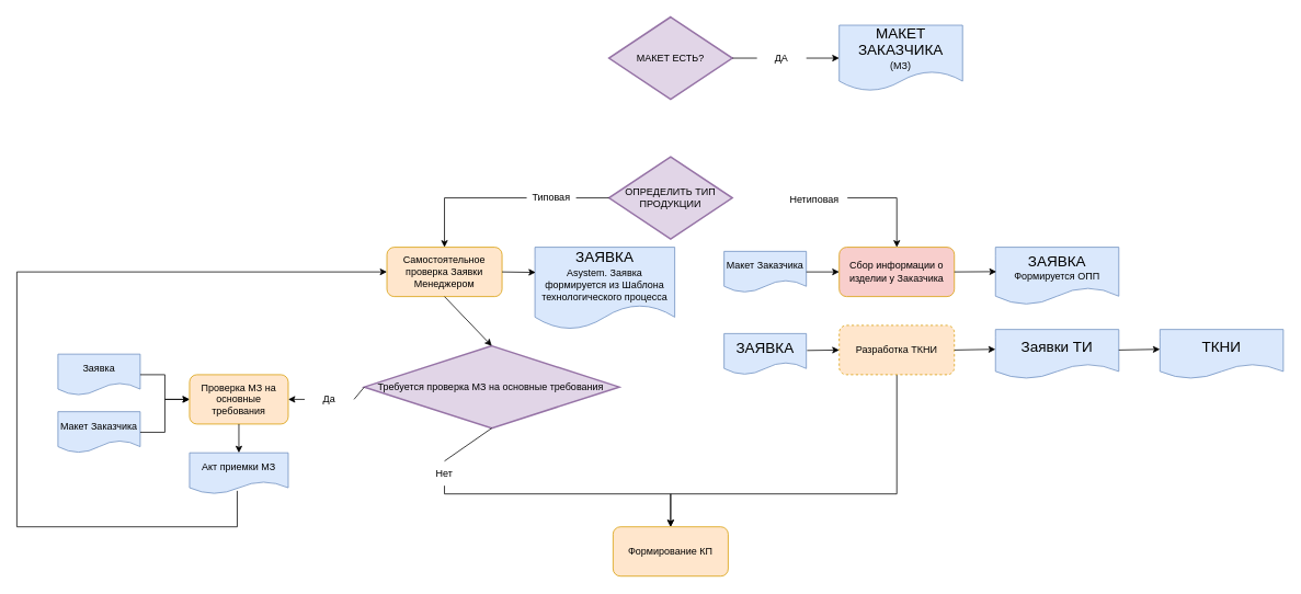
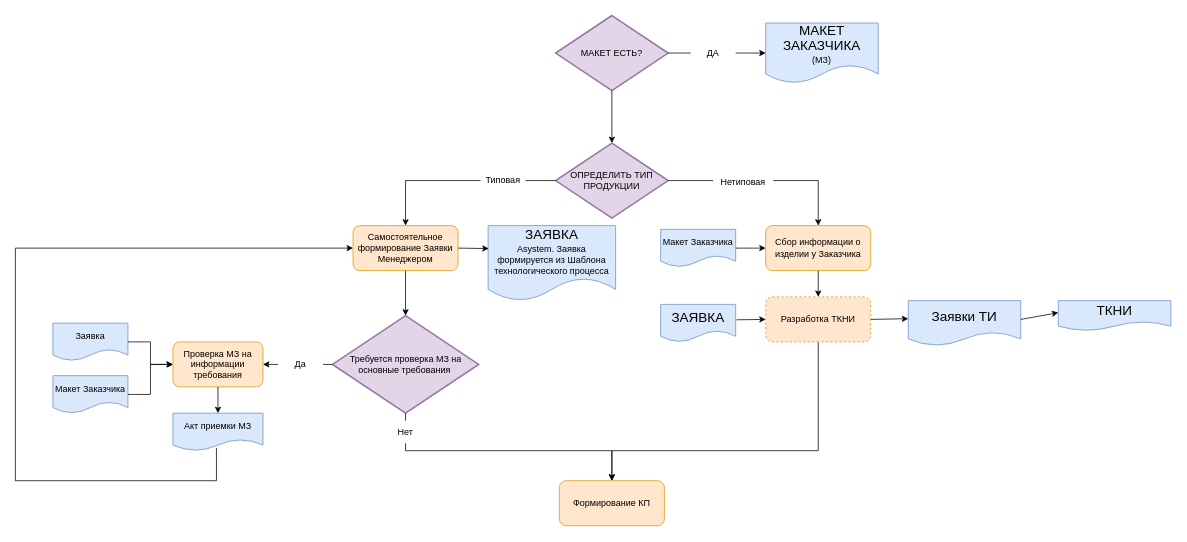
  <mxCell id="0" />
  <mxCell id="1" parent="0" />
  <mxCell id="2" value="МАКЕТ ЕСТЬ?" style="strokeWidth=2;html=1;shape=mxgraph.flowchart.decision;whiteSpace=wrap;fillColor=#e1d5e7;strokeColor=#9673a6;" parent="1" vertex="1"><mxGeometry x="740" y="20" width="150" height="100" as="geometry" /></mxCell>
  <mxCell id="3" value="" style="endArrow=classic;html=1;rounded=0;exitX=1;exitY=0.5;exitDx=0;exitDy=0;exitPerimeter=0;entryX=0;entryY=0.5;entryDx=0;entryDy=0;startArrow=none;" parent="1" source="5" target="4" edge="1"><mxGeometry width="50" height="50" relative="1" as="geometry"><mxPoint x="840" y="360" as="sourcePoint" /><mxPoint x="940" y="70" as="targetPoint" /></mxGeometry></mxCell>
  <mxCell id="4" value="&lt;font style=&quot;font-size: 18px;&quot;&gt;МАКЕТ ЗАКАЗЧИКА&lt;/font&gt; &lt;br&gt;(МЗ)" style="shape=document;whiteSpace=wrap;html=1;boundedLbl=1;fillColor=#dae8fc;strokeColor=#6c8ebf;" parent="1" vertex="1"><mxGeometry x="1020" y="30" width="150" height="80" as="geometry" /></mxCell>
  <mxCell id="5" value="ДА" style="text;html=1;strokeColor=none;fillColor=none;align=center;verticalAlign=middle;whiteSpace=wrap;rounded=0;" parent="1" vertex="1"><mxGeometry x="920" y="55" width="60" height="30" as="geometry" /></mxCell>
  <mxCell id="6" value="" style="endArrow=none;html=1;rounded=0;exitX=1;exitY=0.5;exitDx=0;exitDy=0;exitPerimeter=0;entryX=0;entryY=0.5;entryDx=0;entryDy=0;" parent="1" source="2" target="5" edge="1"><mxGeometry width="50" height="50" relative="1" as="geometry"><mxPoint x="890" y="70" as="sourcePoint" /><mxPoint x="1020" y="70" as="targetPoint" /></mxGeometry></mxCell>
  <mxCell id="7" value="ОПРЕДЕЛИТЬ ТИП ПРОДУКЦИИ" style="strokeWidth=2;html=1;shape=mxgraph.flowchart.decision;whiteSpace=wrap;fillColor=#e1d5e7;strokeColor=#9673a6;" parent="1" vertex="1"><mxGeometry x="740" y="190" width="150" height="100" as="geometry" /></mxCell>
- <mxCell id="9" value="Самостоятельное проверка Заявки Менеджером" style="rounded=1;whiteSpace=wrap;html=1;fillColor=#ffe6cc;strokeColor=#d79b00;" vertex="1" parent="1"><mxGeometry x="470" y="300" width="140" height="60" as="geometry" /></mxCell>
+ <mxCell id="8" value="" style="endArrow=classic;html=1;rounded=0;exitX=0.5;exitY=1;exitDx=0;exitDy=0;exitPerimeter=0;entryX=0.5;entryY=0;entryDx=0;entryDy=0;entryPerimeter=0;" parent="1" source="2" target="7" edge="1"><mxGeometry width="50" height="50" relative="1" as="geometry"><mxPoint x="840" y="350" as="sourcePoint" /><mxPoint x="890" y="300" as="targetPoint" /></mxGeometry></mxCell>
+ <mxCell id="9" value="Самостоятельное формирование Заявки Менеджером" style="rounded=1;whiteSpace=wrap;html=1;fillColor=#ffe6cc;strokeColor=#d79b00;" vertex="1" parent="1"><mxGeometry x="470" y="300" width="140" height="60" as="geometry" /></mxCell>
  <mxCell id="10" value="" style="endArrow=classic;html=1;rounded=0;exitX=0;exitY=0.5;exitDx=0;exitDy=0;exitPerimeter=0;entryX=0.5;entryY=0;entryDx=0;entryDy=0;startArrow=none;" edge="1" parent="1" source="11" target="9"><mxGeometry width="50" height="50" relative="1" as="geometry"><mxPoint x="660" y="350" as="sourcePoint" /><mxPoint x="710" y="300" as="targetPoint" /><Array as="points"><mxPoint x="540" y="240" /></Array></mxGeometry></mxCell>
  <mxCell id="11" value="Типовая" style="text;html=1;strokeColor=none;fillColor=none;align=center;verticalAlign=middle;whiteSpace=wrap;rounded=0;" vertex="1" parent="1"><mxGeometry x="640" y="225" width="60" height="30" as="geometry" /></mxCell>
  <mxCell id="12" value="" style="endArrow=none;html=1;rounded=0;exitX=0;exitY=0.5;exitDx=0;exitDy=0;exitPerimeter=0;entryX=1;entryY=0.5;entryDx=0;entryDy=0;" edge="1" parent="1" source="7" target="11"><mxGeometry width="50" height="50" relative="1" as="geometry"><mxPoint x="740" y="240" as="sourcePoint" /><mxPoint x="600" y="240" as="targetPoint" /></mxGeometry></mxCell>
  <mxCell id="13" value="&lt;font style=&quot;font-size: 18px;&quot;&gt;ЗАЯВКА&lt;/font&gt;&lt;br&gt;Asystem. Заявка формируется из Шаблона технологического процесса" style="shape=document;whiteSpace=wrap;html=1;boundedLbl=1;fillColor=#dae8fc;strokeColor=#6c8ebf;" vertex="1" parent="1"><mxGeometry x="650" y="300" width="170" height="100" as="geometry" /></mxCell>
  <mxCell id="14" value="" style="endArrow=classic;html=1;rounded=0;exitX=1;exitY=0.5;exitDx=0;exitDy=0;entryX=0.005;entryY=0.306;entryDx=0;entryDy=0;entryPerimeter=0;" edge="1" parent="1" source="9" target="13"><mxGeometry width="50" height="50" relative="1" as="geometry"><mxPoint x="660" y="330" as="sourcePoint" /><mxPoint x="580" y="430" as="targetPoint" /></mxGeometry></mxCell>
- <mxCell id="15" value="Требуется проверка МЗ на основные требования&amp;nbsp;" style="strokeWidth=2;html=1;shape=mxgraph.flowchart.decision;whiteSpace=wrap;fillColor=#e1d5e7;strokeColor=#9673a6;" vertex="1" parent="1"><mxGeometry x="442.5" y="420" width="310" height="100" as="geometry" /></mxCell>
+ <mxCell id="15" value="Требуется проверка МЗ на основные требования&amp;nbsp;" style="strokeWidth=2;html=1;shape=mxgraph.flowchart.decision;whiteSpace=wrap;fillColor=#e1d5e7;strokeColor=#9673a6;" vertex="1" parent="1"><mxGeometry x="442.5" y="420" width="195" height="130" as="geometry" /></mxCell>
  <mxCell id="16" value="" style="endArrow=classic;html=1;rounded=0;entryX=0.5;entryY=0;entryDx=0;entryDy=0;entryPerimeter=0;exitX=0.5;exitY=1;exitDx=0;exitDy=0;" edge="1" parent="1" source="9" target="15"><mxGeometry width="50" height="50" relative="1" as="geometry"><mxPoint x="370" y="380" as="sourcePoint" /><mxPoint x="450" y="450" as="targetPoint" /></mxGeometry></mxCell>
- <mxCell id="17" value="Проверка МЗ на основные требования" style="rounded=1;whiteSpace=wrap;html=1;fillColor=#ffe6cc;strokeColor=#d79b00;" vertex="1" parent="1"><mxGeometry x="230" y="455" width="120" height="60" as="geometry" /></mxCell>
+ <mxCell id="17" value="Проверка МЗ на информации требования" style="rounded=1;whiteSpace=wrap;html=1;fillColor=#ffe6cc;strokeColor=#d79b00;" vertex="1" parent="1"><mxGeometry x="230" y="455" width="120" height="60" as="geometry" /></mxCell>
  <mxCell id="18" value="" style="endArrow=classic;html=1;rounded=0;exitX=0;exitY=0.5;exitDx=0;exitDy=0;exitPerimeter=0;entryX=1;entryY=0.5;entryDx=0;entryDy=0;startArrow=none;" edge="1" parent="1" source="26" target="17"><mxGeometry width="50" height="50" relative="1" as="geometry"><mxPoint x="400" y="490" as="sourcePoint" /><mxPoint x="450" y="440" as="targetPoint" /></mxGeometry></mxCell>
  <mxCell id="19" value="Акт приемки МЗ" style="shape=document;whiteSpace=wrap;html=1;boundedLbl=1;fillColor=#dae8fc;strokeColor=#6c8ebf;" vertex="1" parent="1"><mxGeometry x="230" y="550" width="120" height="50" as="geometry" /></mxCell>
  <mxCell id="20" value="" style="endArrow=classic;html=1;rounded=0;exitX=0.5;exitY=1;exitDx=0;exitDy=0;entryX=0.5;entryY=0;entryDx=0;entryDy=0;" edge="1" parent="1" source="17" target="19"><mxGeometry width="50" height="50" relative="1" as="geometry"><mxPoint x="400" y="490" as="sourcePoint" /><mxPoint x="450" y="440" as="targetPoint" /></mxGeometry></mxCell>
  <mxCell id="21" value="" style="endArrow=classic;html=1;rounded=0;entryX=0;entryY=0.5;entryDx=0;entryDy=0;exitX=0.483;exitY=0.924;exitDx=0;exitDy=0;exitPerimeter=0;" edge="1" parent="1" source="19" target="9"><mxGeometry width="50" height="50" relative="1" as="geometry"><mxPoint x="290" y="450" as="sourcePoint" /><mxPoint x="450" y="440" as="targetPoint" /><Array as="points"><mxPoint x="288" y="640" /><mxPoint x="20" y="640" /><mxPoint x="20" y="330" /></Array></mxGeometry></mxCell>
  <mxCell id="22" value="Заявка" style="shape=document;whiteSpace=wrap;html=1;boundedLbl=1;fillColor=#dae8fc;strokeColor=#6c8ebf;" vertex="1" parent="1"><mxGeometry x="70" y="430" width="100" height="50" as="geometry" /></mxCell>
  <mxCell id="23" value="Макет Заказчика" style="shape=document;whiteSpace=wrap;html=1;boundedLbl=1;fillColor=#dae8fc;strokeColor=#6c8ebf;" vertex="1" parent="1"><mxGeometry x="70" y="500" width="100" height="50" as="geometry" /></mxCell>
  <mxCell id="24" value="" style="endArrow=classic;html=1;rounded=0;exitX=1;exitY=0.5;exitDx=0;exitDy=0;entryX=0;entryY=0.5;entryDx=0;entryDy=0;" edge="1" parent="1" source="23" target="17"><mxGeometry width="50" height="50" relative="1" as="geometry"><mxPoint x="400" y="460" as="sourcePoint" /><mxPoint x="450" y="410" as="targetPoint" /><Array as="points"><mxPoint x="200" y="525" /><mxPoint x="200" y="485" /></Array></mxGeometry></mxCell>
  <mxCell id="25" value="" style="endArrow=classic;html=1;rounded=0;exitX=1;exitY=0.5;exitDx=0;exitDy=0;entryX=0;entryY=0.5;entryDx=0;entryDy=0;" edge="1" parent="1" source="22" target="17"><mxGeometry width="50" height="50" relative="1" as="geometry"><mxPoint x="400" y="460" as="sourcePoint" /><mxPoint x="450" y="410" as="targetPoint" /><Array as="points"><mxPoint x="200" y="455" /><mxPoint x="200" y="485" /></Array></mxGeometry></mxCell>
  <mxCell id="26" value="Да" style="text;html=1;strokeColor=none;fillColor=none;align=center;verticalAlign=middle;whiteSpace=wrap;rounded=0;" vertex="1" parent="1"><mxGeometry x="370" y="470" width="60" height="30" as="geometry" /></mxCell>
  <mxCell id="27" value="" style="endArrow=none;html=1;rounded=0;exitX=0;exitY=0.5;exitDx=0;exitDy=0;exitPerimeter=0;entryX=1;entryY=0.5;entryDx=0;entryDy=0;" edge="1" parent="1" source="15" target="26"><mxGeometry width="50" height="50" relative="1" as="geometry"><mxPoint x="442.5" y="485" as="sourcePoint" /><mxPoint x="350" y="485" as="targetPoint" /></mxGeometry></mxCell>
- <mxCell id="28" value="Сбор информации о изделии у Заказчика" style="rounded=1;whiteSpace=wrap;html=1;fillColor=#f8cecc;strokeColor=#d79b00;" vertex="1" parent="1"><mxGeometry x="1020" y="300" width="140" height="60" as="geometry" /></mxCell>
- <mxCell id="29" value="&lt;font style=&quot;font-size: 18px;&quot;&gt;ЗАЯВКА&lt;/font&gt;&lt;br&gt;Формируется ОПП" style="shape=document;whiteSpace=wrap;html=1;boundedLbl=1;fillColor=#dae8fc;strokeColor=#6c8ebf;" vertex="1" parent="1"><mxGeometry x="1210" y="300" width="150" height="70" as="geometry" /></mxCell>
+ <mxCell id="28" value="Сбор информации о изделии у Заказчика" style="rounded=1;whiteSpace=wrap;html=1;fillColor=#ffe6cc;strokeColor=#d79b00;" vertex="1" parent="1"><mxGeometry x="1020" y="300" width="140" height="60" as="geometry" /></mxCell>
  <mxCell id="30" style="edgeStyle=orthogonalEdgeStyle;rounded=0;orthogonalLoop=1;jettySize=auto;html=1;exitX=0.5;exitY=1;exitDx=0;exitDy=0;entryX=0.5;entryY=0;entryDx=0;entryDy=0;fontSize=18;" edge="1" parent="1" source="31" target="39"><mxGeometry relative="1" as="geometry"><Array as="points"><mxPoint x="1090" y="600" /><mxPoint x="815" y="600" /></Array></mxGeometry></mxCell>
  <mxCell id="31" value="Разработка ТКНИ" style="rounded=1;whiteSpace=wrap;html=1;fillColor=#ffe6cc;strokeColor=#d79b00;dashed=1;" vertex="1" parent="1"><mxGeometry x="1020" y="395" width="140" height="60" as="geometry" /></mxCell>
  <mxCell id="32" value="&lt;font style=&quot;font-size: 18px;&quot;&gt;Заявки ТИ&lt;/font&gt;" style="shape=document;whiteSpace=wrap;html=1;boundedLbl=1;fillColor=#dae8fc;strokeColor=#6c8ebf;" vertex="1" parent="1"><mxGeometry x="1210" y="400" width="150" height="60" as="geometry" /></mxCell>
  <mxCell id="33" value="" style="endArrow=classic;html=1;rounded=0;fontSize=18;exitX=1;exitY=0.5;exitDx=0;exitDy=0;entryX=0;entryY=0.401;entryDx=0;entryDy=0;entryPerimeter=0;" edge="1" parent="1" source="31" target="32"><mxGeometry width="50" height="50" relative="1" as="geometry"><mxPoint x="1210" y="500" as="sourcePoint" /><mxPoint x="1260" y="450" as="targetPoint" /></mxGeometry></mxCell>
  <mxCell id="34" value="" style="endArrow=classic;html=1;rounded=0;fontSize=18;exitX=1;exitY=0.5;exitDx=0;exitDy=0;exitPerimeter=0;entryX=0.5;entryY=0;entryDx=0;entryDy=0;startArrow=none;" edge="1" parent="1" source="45" target="28"><mxGeometry width="50" height="50" relative="1" as="geometry"><mxPoint x="1020" y="390" as="sourcePoint" /><mxPoint x="1070" y="340" as="targetPoint" /><Array as="points"><mxPoint x="1090" y="240" /></Array></mxGeometry></mxCell>
- <mxCell id="35" value="" style="endArrow=classic;html=1;rounded=0;fontSize=18;exitX=1;exitY=0.5;exitDx=0;exitDy=0;entryX=0.007;entryY=0.424;entryDx=0;entryDy=0;entryPerimeter=0;" edge="1" parent="1" source="28" target="29"><mxGeometry width="50" height="50" relative="1" as="geometry"><mxPoint x="1020" y="390" as="sourcePoint" /><mxPoint x="1070" y="340" as="targetPoint" /></mxGeometry></mxCell>
- <mxCell id="37" value="&lt;font style=&quot;font-size: 18px;&quot;&gt;ТКНИ&lt;/font&gt;" style="shape=document;whiteSpace=wrap;html=1;boundedLbl=1;fillColor=#dae8fc;strokeColor=#6c8ebf;" vertex="1" parent="1"><mxGeometry x="1410" y="400" width="150" height="60" as="geometry" /></mxCell>
+ <mxCell id="36" value="" style="endArrow=classic;html=1;rounded=0;fontSize=18;exitX=0.5;exitY=1;exitDx=0;exitDy=0;entryX=0.5;entryY=0;entryDx=0;entryDy=0;" edge="1" parent="1" source="28" target="31"><mxGeometry width="50" height="50" relative="1" as="geometry"><mxPoint x="1090" y="380" as="sourcePoint" /><mxPoint x="1140" y="330" as="targetPoint" /></mxGeometry></mxCell>
+ <mxCell id="37" value="&lt;font style=&quot;font-size: 18px;&quot;&gt;ТКНИ&lt;/font&gt;" style="shape=document;whiteSpace=wrap;html=1;boundedLbl=1;fillColor=#dae8fc;strokeColor=#6c8ebf;" vertex="1" parent="1"><mxGeometry x="1410" y="400" width="150" height="40" as="geometry" /></mxCell>
  <mxCell id="38" value="" style="endArrow=classic;html=1;rounded=0;fontSize=18;exitX=1;exitY=0.5;exitDx=0;exitDy=0;entryX=0;entryY=0.401;entryDx=0;entryDy=0;entryPerimeter=0;" edge="1" target="37" parent="1"><mxGeometry width="50" height="50" relative="1" as="geometry"><mxPoint x="1360" y="425" as="sourcePoint" /><mxPoint x="1460" y="450" as="targetPoint" /></mxGeometry></mxCell>
  <mxCell id="39" value="Формирование КП" style="rounded=1;whiteSpace=wrap;html=1;fillColor=#ffe6cc;strokeColor=#d79b00;" vertex="1" parent="1"><mxGeometry x="745" y="640" width="140" height="60" as="geometry" /></mxCell>
  <mxCell id="40" value="" style="endArrow=classic;html=1;rounded=0;fontSize=18;exitX=0.5;exitY=1;exitDx=0;exitDy=0;exitPerimeter=0;entryX=0.5;entryY=0;entryDx=0;entryDy=0;startArrow=none;" edge="1" parent="1" source="47" target="39"><mxGeometry width="50" height="50" relative="1" as="geometry"><mxPoint x="810" y="470" as="sourcePoint" /><mxPoint x="860" y="420" as="targetPoint" /><Array as="points"><mxPoint x="540" y="600" /><mxPoint x="815" y="600" /></Array></mxGeometry></mxCell>
  <mxCell id="41" value="Макет Заказчика" style="shape=document;whiteSpace=wrap;html=1;boundedLbl=1;fillColor=#dae8fc;strokeColor=#6c8ebf;" vertex="1" parent="1"><mxGeometry x="880" y="305" width="100" height="50" as="geometry" /></mxCell>
  <mxCell id="42" value="" style="endArrow=classic;html=1;rounded=0;fontSize=18;entryX=0;entryY=0.5;entryDx=0;entryDy=0;exitX=1;exitY=0.5;exitDx=0;exitDy=0;" edge="1" parent="1" source="41" target="28"><mxGeometry width="50" height="50" relative="1" as="geometry"><mxPoint x="960" y="380" as="sourcePoint" /><mxPoint x="1010" y="330" as="targetPoint" /></mxGeometry></mxCell>
  <mxCell id="43" value="&lt;font style=&quot;font-size: 18px;&quot;&gt;ЗАЯВКА&lt;/font&gt;" style="shape=document;whiteSpace=wrap;html=1;boundedLbl=1;fillColor=#dae8fc;strokeColor=#6c8ebf;" vertex="1" parent="1"><mxGeometry x="880" y="405" width="100" height="50" as="geometry" /></mxCell>
  <mxCell id="44" value="" style="endArrow=classic;html=1;rounded=0;fontSize=18;entryX=0;entryY=0.5;entryDx=0;entryDy=0;exitX=1.01;exitY=0.411;exitDx=0;exitDy=0;exitPerimeter=0;" edge="1" parent="1" source="43" target="31"><mxGeometry width="50" height="50" relative="1" as="geometry"><mxPoint x="1000" y="450" as="sourcePoint" /><mxPoint x="1020" y="480" as="targetPoint" /></mxGeometry></mxCell>
  <mxCell id="45" value="&lt;font style=&quot;font-size: 12px;&quot;&gt;Нетиповая&lt;/font&gt;" style="text;html=1;strokeColor=none;fillColor=none;align=center;verticalAlign=middle;whiteSpace=wrap;rounded=0;fontSize=18;" vertex="1" parent="1"><mxGeometry x="950" y="225" width="80" height="30" as="geometry" /></mxCell>
+ <mxCell id="46" value="" style="endArrow=none;html=1;rounded=0;fontSize=18;exitX=1;exitY=0.5;exitDx=0;exitDy=0;exitPerimeter=0;entryX=0;entryY=0.5;entryDx=0;entryDy=0;" edge="1" parent="1" source="7" target="45"><mxGeometry width="50" height="50" relative="1" as="geometry"><mxPoint x="890" y="240" as="sourcePoint" /><mxPoint x="1090" y="300" as="targetPoint" /><Array as="points" /></mxGeometry></mxCell>
  <mxCell id="47" value="Нет" style="text;html=1;strokeColor=none;fillColor=none;align=center;verticalAlign=middle;whiteSpace=wrap;rounded=0;fontSize=12;" vertex="1" parent="1"><mxGeometry x="510" y="560" width="60" height="30" as="geometry" /></mxCell>
  <mxCell id="48" value="" style="endArrow=none;html=1;rounded=0;fontSize=18;exitX=0.5;exitY=1;exitDx=0;exitDy=0;exitPerimeter=0;entryX=0.5;entryY=0;entryDx=0;entryDy=0;" edge="1" parent="1" source="15" target="47"><mxGeometry width="50" height="50" relative="1" as="geometry"><mxPoint x="540" y="550" as="sourcePoint" /><mxPoint x="815" y="640" as="targetPoint" /><Array as="points" /></mxGeometry></mxCell>
